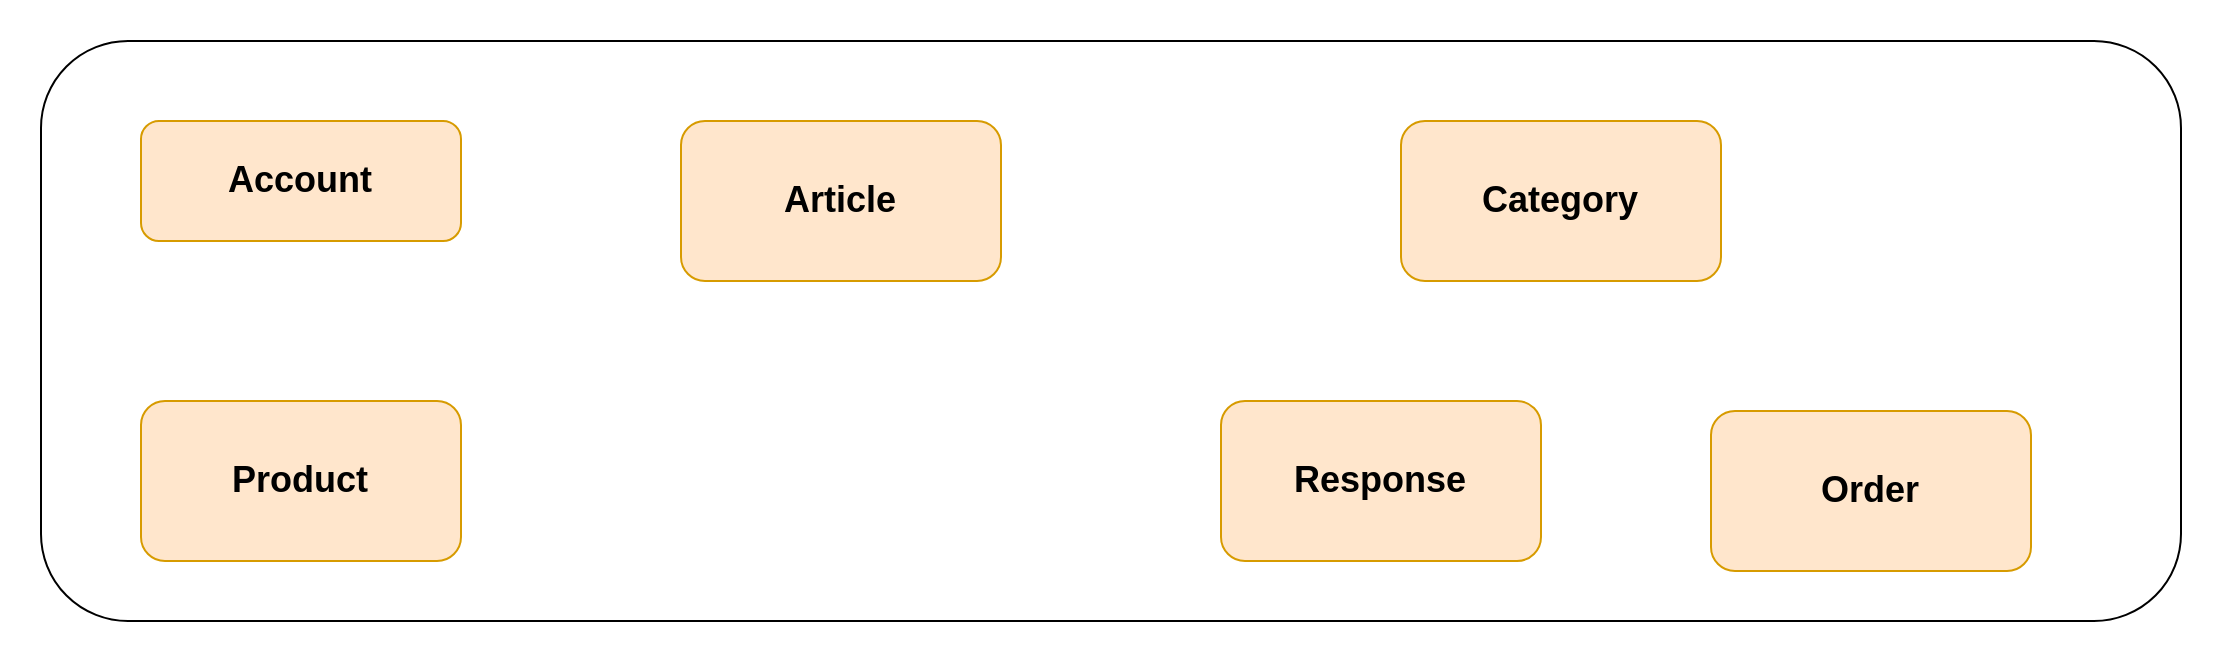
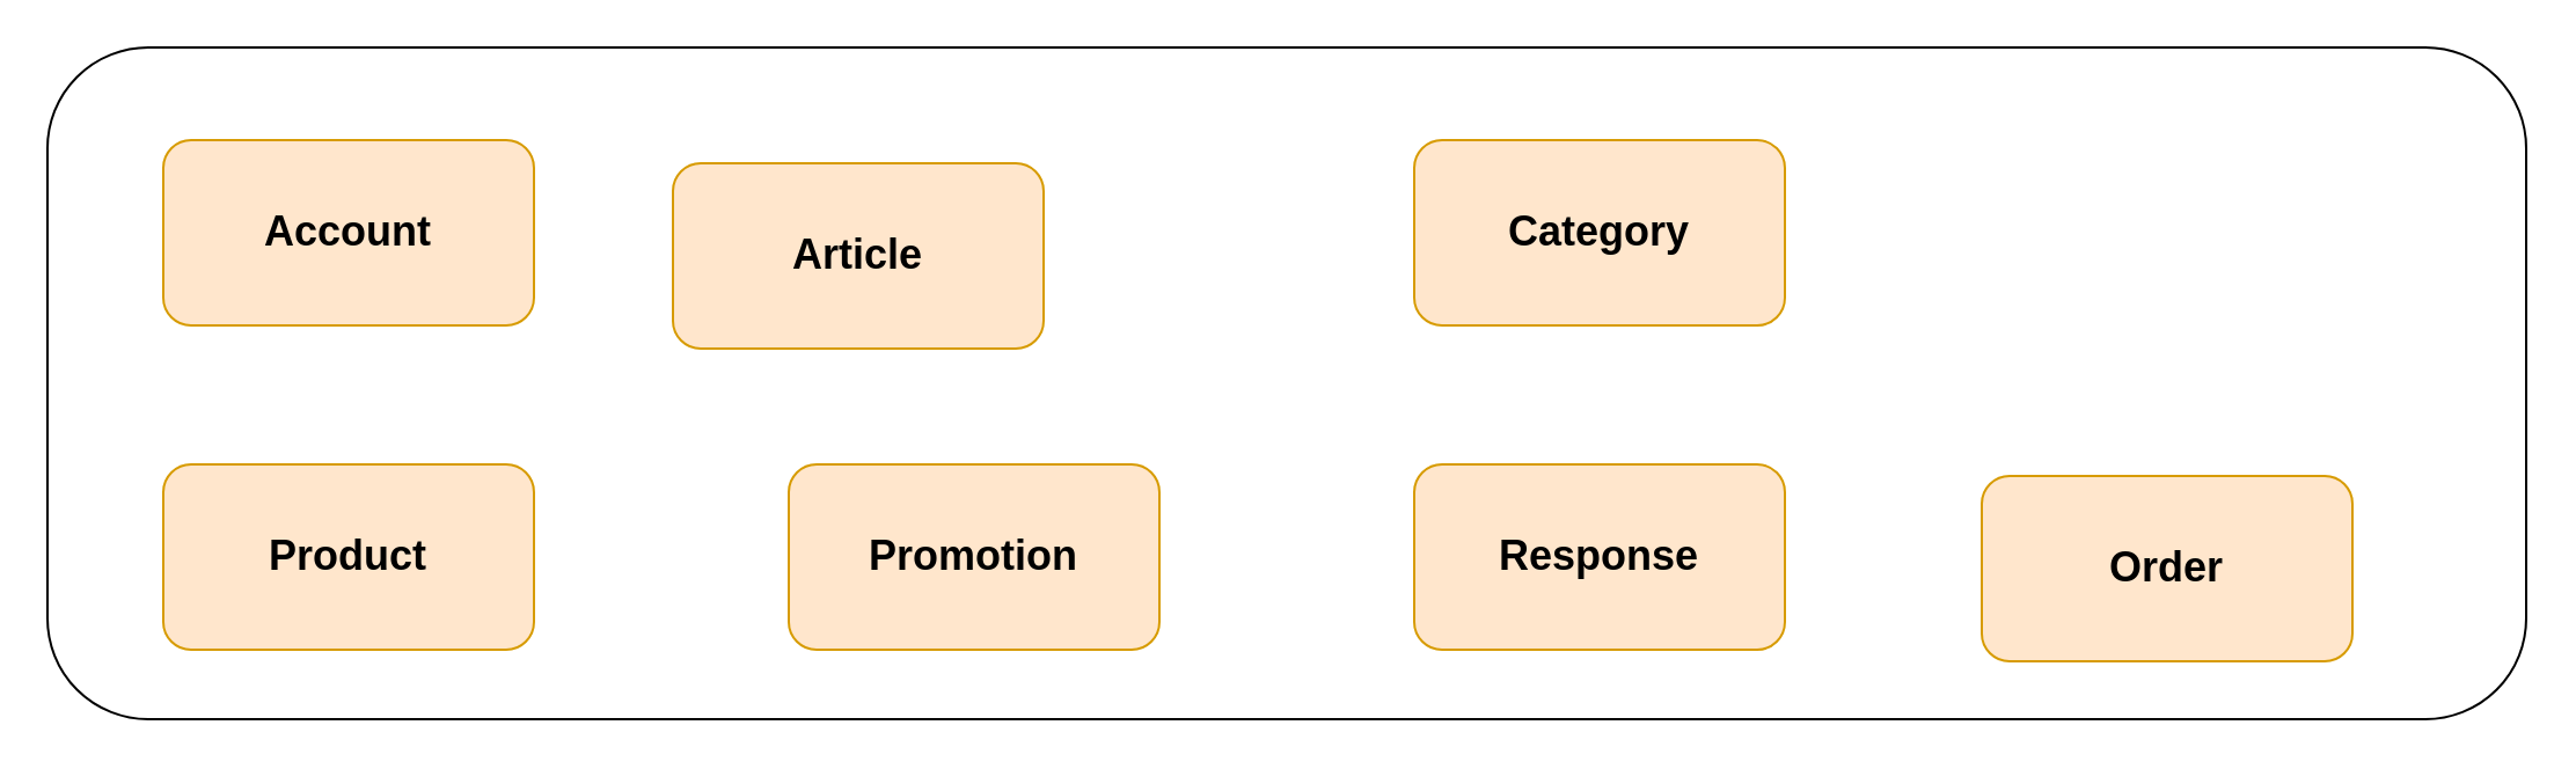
  <mxCell id="0" />
  <mxCell id="1" parent="0" />
  <mxCell id="2" value="" style="rounded=1;whiteSpace=wrap;html=1;" parent="1" vertex="1"><mxGeometry x="20" y="20" width="1070" height="290" as="geometry" /></mxCell>
- <mxCell id="3" value="&lt;b&gt;&lt;font style=&quot;font-size: 18px&quot;&gt;Account&lt;/font&gt;&lt;/b&gt;" style="text;html=1;align=center;verticalAlign=middle;whiteSpace=wrap;rounded=1;strokeColor=#d79b00;fillColor=#ffe6cc;" parent="1" vertex="1"><mxGeometry x="70" y="60" width="160" height="60" as="geometry" /></mxCell>
- <mxCell id="4" value="&lt;b&gt;&lt;font style=&quot;font-size: 18px&quot;&gt;Category&lt;/font&gt;&lt;/b&gt;" style="text;html=1;align=center;verticalAlign=middle;whiteSpace=wrap;rounded=1;strokeColor=#d79b00;fillColor=#ffe6cc;" parent="1" vertex="1"><mxGeometry x="700" y="60" width="160" height="80" as="geometry" /></mxCell>
- <mxCell id="5" value="&lt;b&gt;&lt;font style=&quot;font-size: 18px&quot;&gt;Article&lt;/font&gt;&lt;/b&gt;" style="text;html=1;align=center;verticalAlign=middle;whiteSpace=wrap;rounded=1;strokeColor=#d79b00;fillColor=#ffe6cc;" parent="1" vertex="1"><mxGeometry x="340" y="60" width="160" height="80" as="geometry" /></mxCell>
+ <mxCell id="3" value="&lt;b&gt;&lt;font style=&quot;font-size: 18px&quot;&gt;Account&lt;/font&gt;&lt;/b&gt;" style="text;html=1;align=center;verticalAlign=middle;whiteSpace=wrap;rounded=1;strokeColor=#d79b00;fillColor=#ffe6cc;" parent="1" vertex="1"><mxGeometry x="70" y="60" width="160" height="80" as="geometry" /></mxCell>
+ <mxCell id="4" value="&lt;b&gt;&lt;font style=&quot;font-size: 18px&quot;&gt;Category&lt;/font&gt;&lt;/b&gt;" style="text;html=1;align=center;verticalAlign=middle;whiteSpace=wrap;rounded=1;strokeColor=#d79b00;fillColor=#ffe6cc;" parent="1" vertex="1"><mxGeometry x="610" y="60" width="160" height="80" as="geometry" /></mxCell>
+ <mxCell id="5" value="&lt;b&gt;&lt;font style=&quot;font-size: 18px&quot;&gt;Article&lt;/font&gt;&lt;/b&gt;" style="text;html=1;align=center;verticalAlign=middle;whiteSpace=wrap;rounded=1;strokeColor=#d79b00;fillColor=#ffe6cc;" parent="1" vertex="1"><mxGeometry x="290" y="70" width="160" height="80" as="geometry" /></mxCell>
  <mxCell id="6" value="&lt;b&gt;&lt;font style=&quot;font-size: 18px&quot;&gt;Product&lt;/font&gt;&lt;/b&gt;" style="text;html=1;align=center;verticalAlign=middle;whiteSpace=wrap;rounded=1;strokeColor=#d79b00;fillColor=#ffe6cc;" parent="1" vertex="1"><mxGeometry x="70" y="200" width="160" height="80" as="geometry" /></mxCell>
+ <mxCell id="7" value="&lt;b&gt;&lt;font style=&quot;font-size: 18px&quot;&gt;Promotion&lt;/font&gt;&lt;/b&gt;" style="text;html=1;align=center;verticalAlign=middle;whiteSpace=wrap;rounded=1;strokeColor=#d79b00;fillColor=#ffe6cc;" parent="1" vertex="1"><mxGeometry x="340" y="200" width="160" height="80" as="geometry" /></mxCell>
  <mxCell id="8" value="&lt;b&gt;&lt;font style=&quot;font-size: 18px&quot;&gt;Response&lt;/font&gt;&lt;/b&gt;" style="text;html=1;align=center;verticalAlign=middle;whiteSpace=wrap;rounded=1;strokeColor=#d79b00;fillColor=#ffe6cc;" parent="1" vertex="1"><mxGeometry x="610" y="200" width="160" height="80" as="geometry" /></mxCell>
  <mxCell id="9" value="&lt;b&gt;&lt;font style=&quot;font-size: 18px&quot;&gt;Order&lt;/font&gt;&lt;/b&gt;" style="text;html=1;align=center;verticalAlign=middle;whiteSpace=wrap;rounded=1;strokeColor=#d79b00;fillColor=#ffe6cc;" parent="1" vertex="1"><mxGeometry x="855" y="205" width="160" height="80" as="geometry" /></mxCell>
